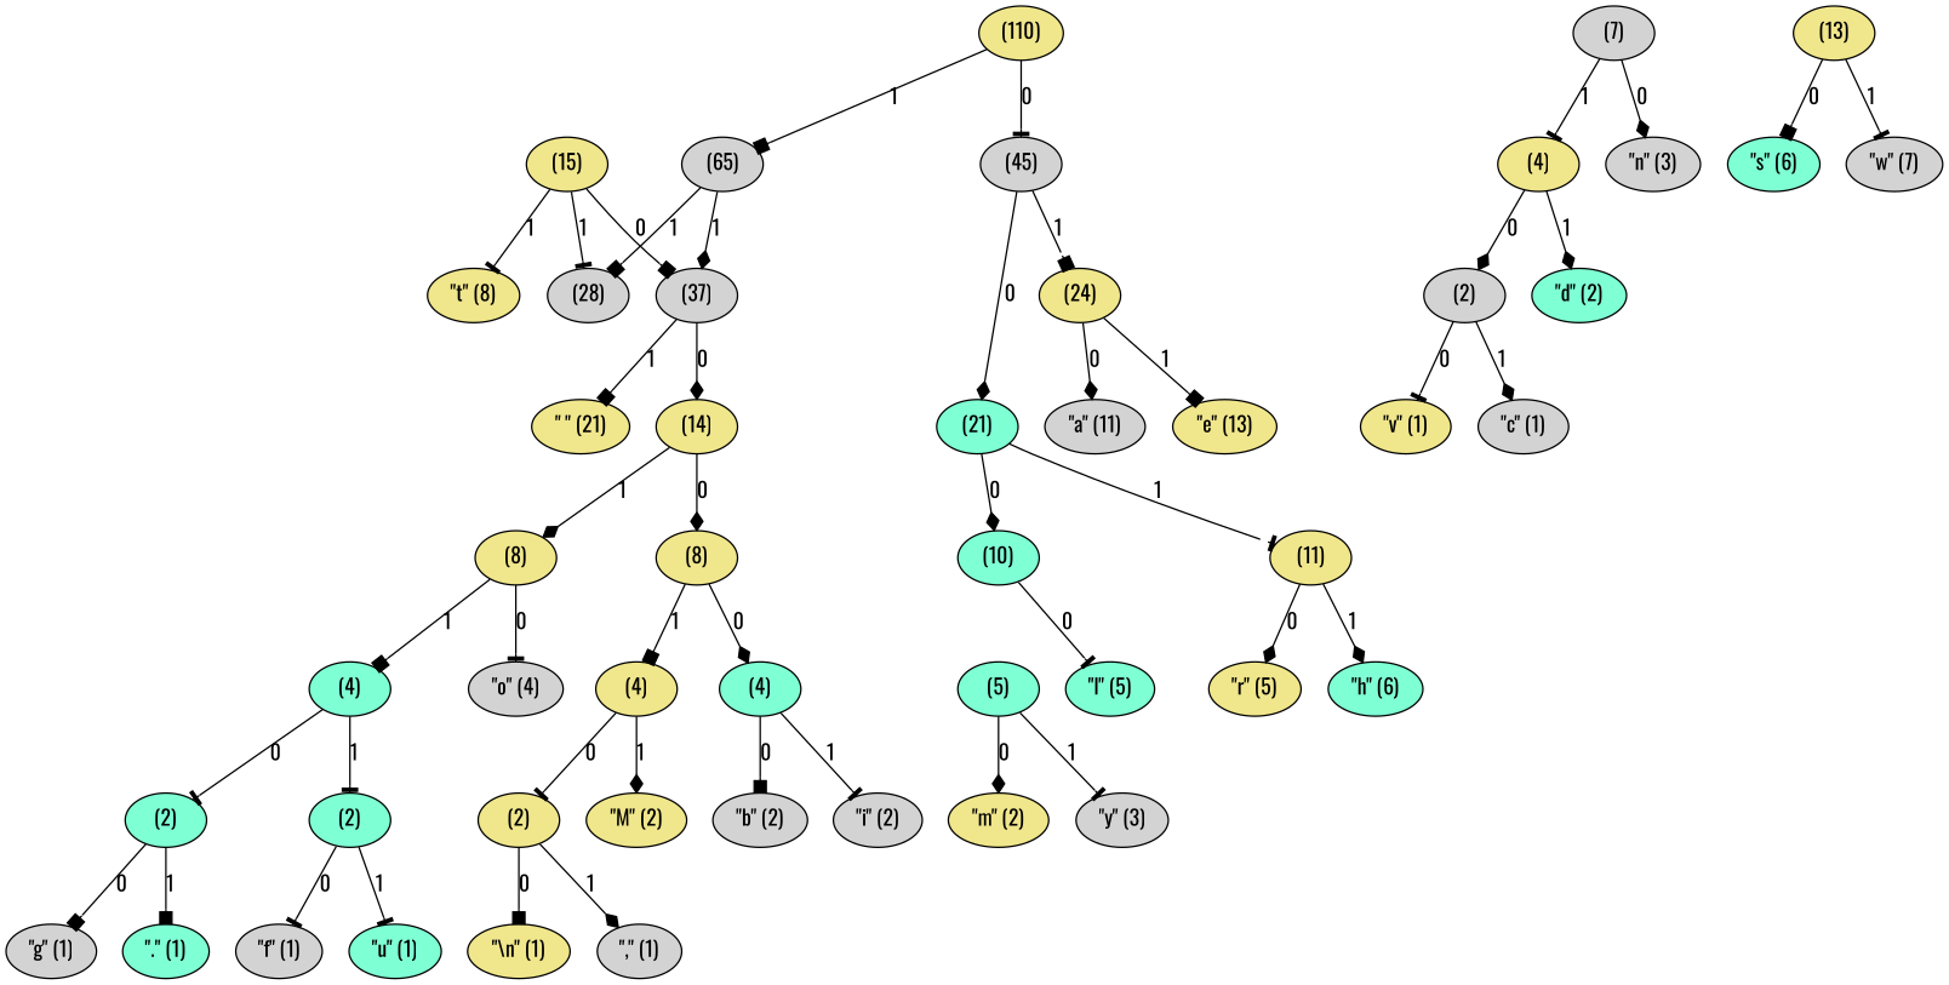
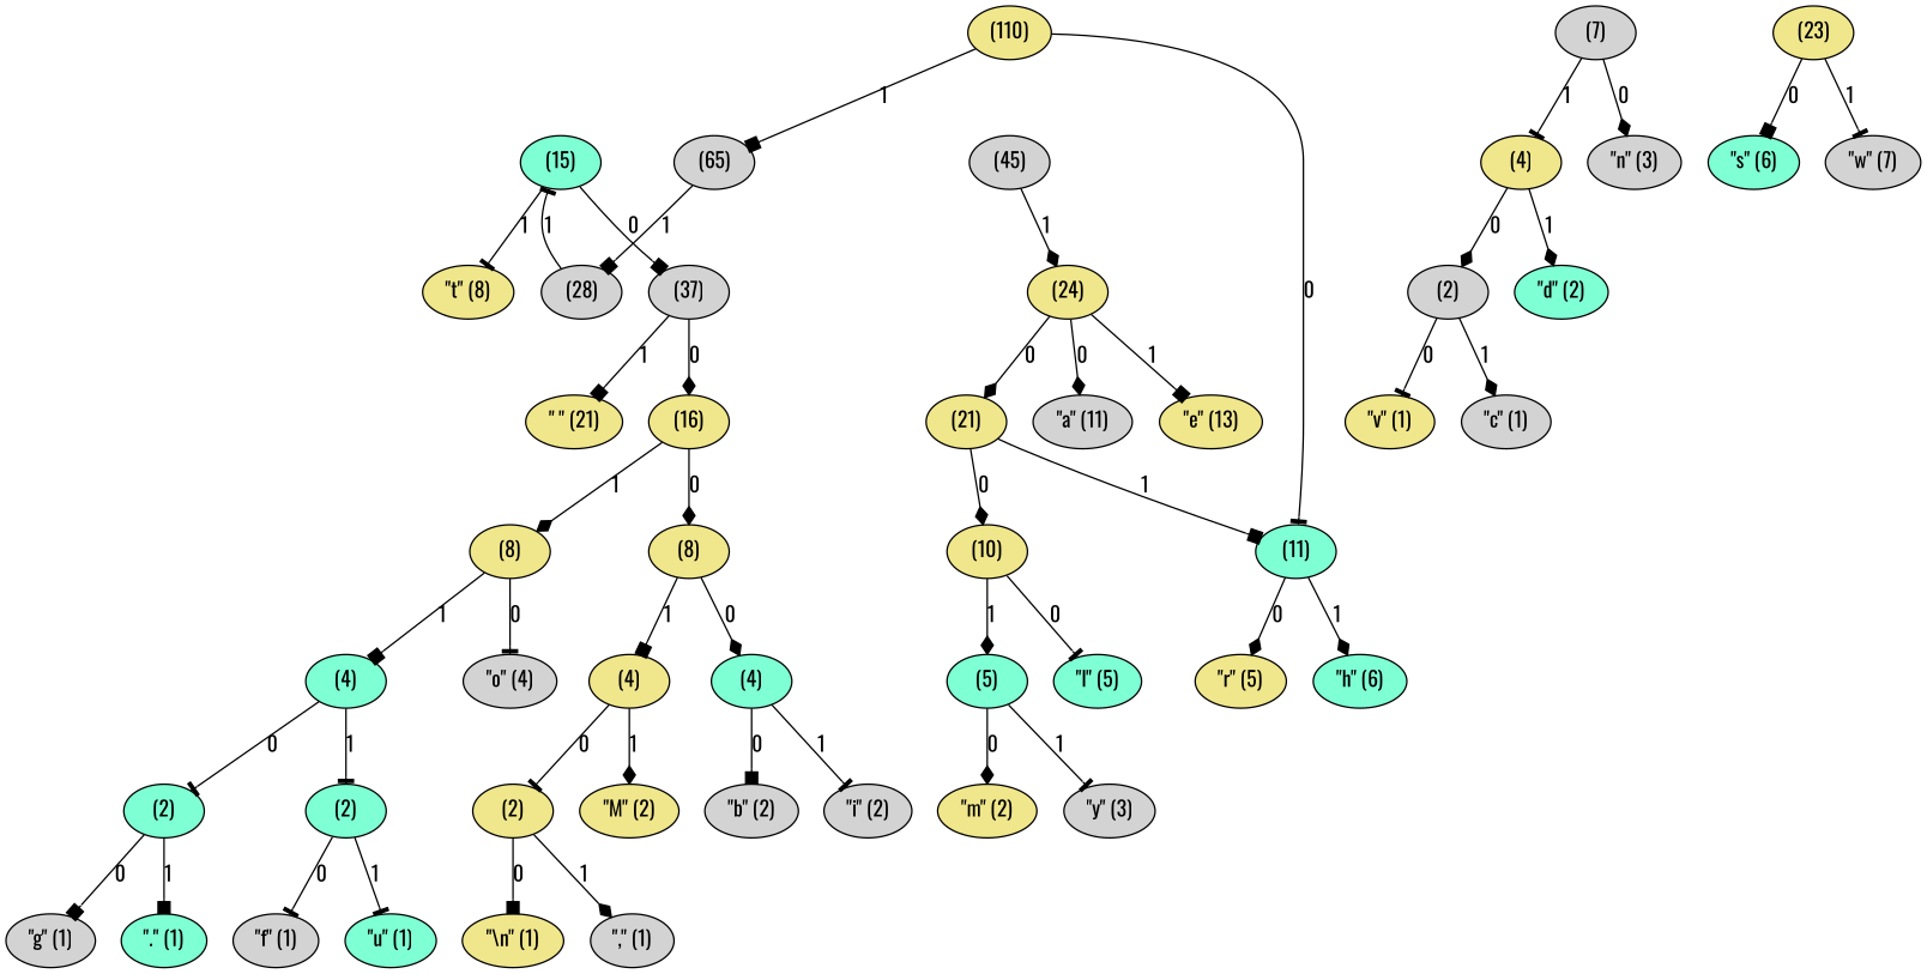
  digraph {
    fontname=Oswald
    node [fillcolor=khaki fontname=Oswald style=filled]
    edge [arrowhead=diamond fontname=Oswald]
    n1 [label="\"\\n\" (1)"]
    n2 [fillcolor=lightgrey label="\",\" (1)"]
    n3 [label="(2)"]
    n4 [fillcolor=lightgrey label="\"g\" (1)"]
    n5 [fillcolor=aquamarine label="\".\" (1)"]
    n6 [fillcolor=aquamarine label="(2)"]
    n7 [fillcolor=lightgrey label="\"f\" (1)"]
    n8 [fillcolor=aquamarine label="\"u\" (1)"]
    n9 [fillcolor=aquamarine label="(2)"]
    n10 [label="\"v\" (1)"]
    n11 [fillcolor=lightgrey label="\"c\" (1)"]
    n12 [fillcolor=lightgrey label="(2)"]
    n13 [fillcolor=lightgrey label="\"b\" (2)"]
    n14 [fillcolor=lightgrey label="\"i\" (2)"]
    n15 [fillcolor=aquamarine label="(4)"]
    n16 [label="\"M\" (2)"]
    n17 [label="(4)"]
    n18 [fillcolor=aquamarine label="(4)"]
    n19 [fillcolor=aquamarine label="\"d\" (2)"]
    n20 [label="(4)"]
    n21 [label="\"m\" (2)"]
    n22 [fillcolor=lightgrey label="\"y\" (3)"]
    n23 [fillcolor=aquamarine label="(5)"]
    n24 [fillcolor=lightgrey label="\"n\" (3)"]
    n25 [fillcolor=lightgrey label="(7)"]
    n26 [label="(8)"]
    n27 [fillcolor=lightgrey label="\"o\" (4)"]
    n28 [label="(8)"]
    n29 [fillcolor=aquamarine label="\"l\" (5)"]
-   n30 [fillcolor=aquamarine label="(10)"]
+   n30 [label="(10)"]
    n31 [label="\"r\" (5)"]
    n32 [fillcolor=aquamarine label="\"h\" (6)"]
-   n33 [label="(11)"]
+   n33 [fillcolor=aquamarine label="(11)"]
    n34 [fillcolor=aquamarine label="\"s\" (6)"]
    n35 [fillcolor=lightgrey label="\"w\" (7)"]
-   n36 [label="(13)"]
+   n36 [label="(23)"]
    n37 [label="\"t\" (8)"]
-   n38 [label="(15)"]
+   n38 [fillcolor=aquamarine label="(15)"]
    n39 [fillcolor=lightgrey label="(37)"]
-   n40 [label="(14)"]
-   n41 [fillcolor=aquamarine label="(21)"]
+   n40 [label="(16)"]
+   n41 [label="(21)"]
    n42 [fillcolor=lightgrey label="\"a\" (11)"]
    n43 [label="\"e\" (13)"]
    n44 [label="(24)"]
    n45 [fillcolor=lightgrey label="(28)"]
    n46 [label="\" \" (21)"]
    n47 [fillcolor=lightgrey label="(45)"]
    n48 [fillcolor=lightgrey label="(65)"]
    n49 [label="(110)"]
    n3 -> n1 [arrowhead=box label=0]
    n3 -> n2 [label=1]
    n6 -> n4 [arrowhead=box label=0]
    n6 -> n5 [arrowhead=box label=1]
    n9 -> n7 [arrowhead=tee label=0]
    n9 -> n8 [arrowhead=tee label=1]
    n12 -> n10 [arrowhead=tee label=0]
    n12 -> n11 [label=1]
    n15 -> n13 [arrowhead=box label=0]
    n15 -> n14 [arrowhead=tee label=1]
    n17 -> n3 [arrowhead=tee label=0]
    n17 -> n16 [label=1]
    n18 -> n6 [arrowhead=tee label=0]
    n18 -> n9 [arrowhead=tee label=1]
    n20 -> n12 [label=0]
    n20 -> n19 [label=1]
    n23 -> n21 [label=0]
    n23 -> n22 [arrowhead=tee label=1]
    n25 -> n20 [arrowhead=tee label=1]
    n25 -> n24 [label=0]
    n26 -> n15 [label=0]
    n26 -> n17 [arrowhead=box label=1]
    n28 -> n18 [arrowhead=box label=1]
    n28 -> n27 [arrowhead=tee label=0]
+   n30 -> n23 [label=1]
    n30 -> n29 [arrowhead=tee label=0]
    n33 -> n31 [label=0]
    n33 -> n32 [label=1]
    n36 -> n34 [arrowhead=box label=0]
    n36 -> n35 [arrowhead=tee label=1]
    n38 -> n37 [arrowhead=tee label=1]
    n38 -> n39 [arrowhead=box label=0]
    n39 -> n40 [label=0]
    n39 -> n46 [arrowhead=box label=1]
    n40 -> n26 [label=0]
    n40 -> n28 [label=1]
    n41 -> n30 [label=0]
-   n41 -> n33 [arrowhead=tee label=1]
+   n41 -> n33 [arrowhead=box label=1]
    n44 -> n42 [label=0]
    n44 -> n43 [arrowhead=box label=1]
-   n38 -> n45 [arrowhead=tee label=1]
-   n47 -> n41 [label=0]
-   n47 -> n44 [arrowhead=box label=1]
-   n48 -> n39 [label=1]
+   n45 -> n38 [arrowhead=tee label=1]
+   n44 -> n41 [label=0]
+   n47 -> n44 [label=1]
    n48 -> n45 [arrowhead=box label=1]
-   n49 -> n47 [arrowhead=tee label=0]
+   n49 -> n33 [arrowhead=tee label=0]
    n49 -> n48 [arrowhead=box label=1]
  }
